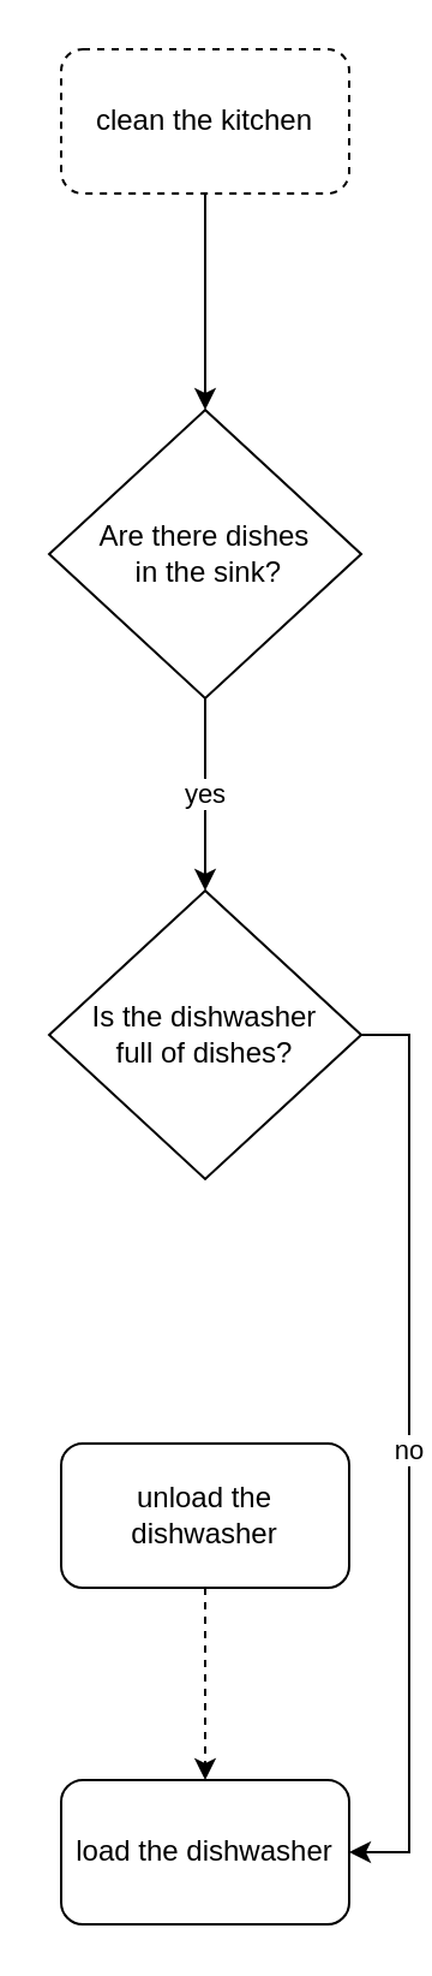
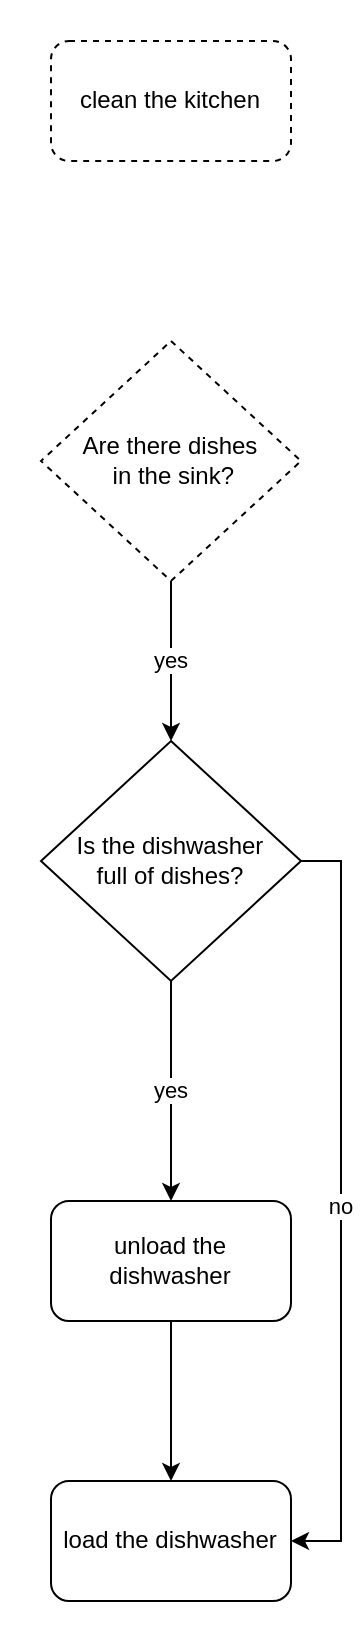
  <mxCell id="0" />
  <mxCell id="1" parent="0" />
  <mxCell id="2" value="yes" style="edgeStyle=orthogonalEdgeStyle;rounded=0;orthogonalLoop=1;jettySize=auto;html=1;" edge="1" parent="1" source="3" target="6"><mxGeometry relative="1" as="geometry" /></mxCell>
- <mxCell id="3" value="Are there dishes&lt;br&gt;&amp;nbsp;in the sink?" style="rhombus;whiteSpace=wrap;html=1;" vertex="1" parent="1"><mxGeometry x="20" y="170" width="130" height="120" as="geometry" /></mxCell>
+ <mxCell id="3" value="Are there dishes&lt;br&gt;&amp;nbsp;in the sink?" style="rhombus;whiteSpace=wrap;html=1;dashed=1;" vertex="1" parent="1"><mxGeometry x="20" y="170" width="130" height="120" as="geometry" /></mxCell>
+ <mxCell id="4" value="yes" style="edgeStyle=orthogonalEdgeStyle;rounded=0;orthogonalLoop=1;jettySize=auto;html=1;" edge="1" parent="1" source="6" target="8"><mxGeometry relative="1" as="geometry" /></mxCell>
  <mxCell id="5" value="no" style="edgeStyle=orthogonalEdgeStyle;rounded=0;orthogonalLoop=1;jettySize=auto;html=1;exitX=1;exitY=0.5;exitDx=0;exitDy=0;entryX=1;entryY=0.5;entryDx=0;entryDy=0;" edge="1" parent="1" source="6" target="9"><mxGeometry relative="1" as="geometry" /></mxCell>
  <mxCell id="6" value="Is the dishwasher&lt;br&gt;full of dishes?" style="rhombus;whiteSpace=wrap;html=1;" vertex="1" parent="1"><mxGeometry x="20" y="370" width="130" height="120" as="geometry" /></mxCell>
- <mxCell id="7" value="" style="edgeStyle=orthogonalEdgeStyle;rounded=0;orthogonalLoop=1;jettySize=auto;html=1;dashed=1;" edge="1" parent="1" source="8" target="9"><mxGeometry relative="1" as="geometry" /></mxCell>
+ <mxCell id="7" value="" style="edgeStyle=orthogonalEdgeStyle;rounded=0;orthogonalLoop=1;jettySize=auto;html=1;" edge="1" parent="1" source="8" target="9"><mxGeometry relative="1" as="geometry" /></mxCell>
  <mxCell id="8" value="unload the dishwasher" style="rounded=1;whiteSpace=wrap;html=1;" vertex="1" parent="1"><mxGeometry x="25" y="600" width="120" height="60" as="geometry" /></mxCell>
  <mxCell id="9" value="load the dishwasher" style="whiteSpace=wrap;html=1;rounded=1;" vertex="1" parent="1"><mxGeometry x="25" y="740" width="120" height="60" as="geometry" /></mxCell>
- <mxCell id="10" value="" style="edgeStyle=orthogonalEdgeStyle;rounded=0;orthogonalLoop=1;jettySize=auto;html=1;" edge="1" parent="1" source="11" target="3"><mxGeometry relative="1" as="geometry" /></mxCell>
  <mxCell id="11" value="clean the kitchen" style="rounded=1;whiteSpace=wrap;html=1;dashed=1;" vertex="1" parent="1"><mxGeometry x="25" y="20" width="120" height="60" as="geometry" /></mxCell>
